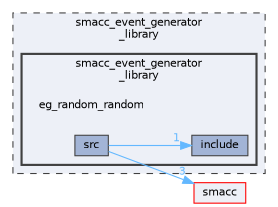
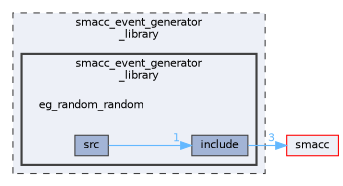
  digraph {
    compound=true
    rankdir=LR
    node [fontname=Helvetica fontsize=10 shape=box color=grey25 fillcolor="#a2b4d6" style=filled]
    edge [color=steelblue1 fontcolor=steelblue1 fontname=Helvetica fontsize=10 labeldistance=1.5 labelfontname=Helvetica labelfontsize=10]
    n1 [height=0.2 label=eg_random_random shape=plaintext width=0.4 color="" fillcolor="" style=""]
    n2 [height=0.2 label=include width=0.4]
    n3 [height=0.2 label=src width=0.4]
    n4 [color=red fillcolor="#edf0f7" height=0.2 label=smacc width=0.4]
    subgraph cluster_1 {
      bgcolor="#edf0f7"
      fontname=Helvetica
      fontsize=10
      label="smacc_event_generator\l_library"
      pencolor=grey25
      style="filled,dashed"
      subgraph cluster_2 {
        bgcolor="#edf0f7"
        fontname=Helvetica
        fontsize=10
        label="smacc_event_generator\l_library"
        pencolor=grey25
        style="filled,bold"
        n1
        n2
        n3
      }
    }
-   n3 -> n4 [headlabel=3]
+   n2 -> n4 [headlabel=3]
    n3 -> n2 [headlabel=1]
  }
